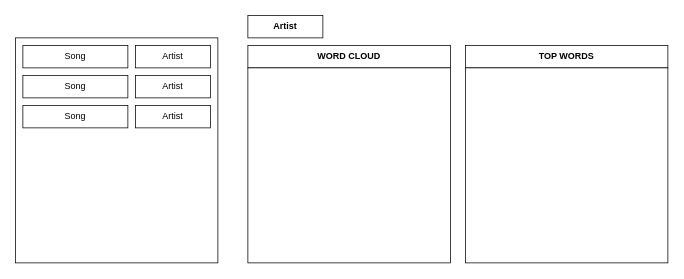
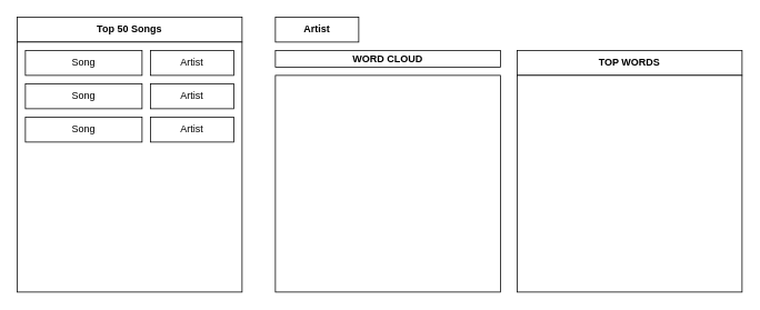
  <mxCell id="0" />
  <mxCell id="1" parent="0" />
+ <mxCell id="2" value="Top 50 Songs" style="rounded=0;whiteSpace=wrap;html=1;fontStyle=1" vertex="1" parent="1"><mxGeometry x="20" y="20" width="270" height="30" as="geometry" /></mxCell>
  <mxCell id="3" value="" style="rounded=0;whiteSpace=wrap;html=1;" vertex="1" parent="1"><mxGeometry x="20" y="50" width="270" height="300" as="geometry" /></mxCell>
  <mxCell id="4" value="Song" style="rounded=0;whiteSpace=wrap;html=1;" vertex="1" parent="1"><mxGeometry x="30" y="60" width="140" height="30" as="geometry" /></mxCell>
  <mxCell id="5" value="Artist" style="rounded=0;whiteSpace=wrap;html=1;" vertex="1" parent="1"><mxGeometry x="180" y="60" width="100" height="30" as="geometry" /></mxCell>
  <mxCell id="6" value="Song" style="rounded=0;whiteSpace=wrap;html=1;" vertex="1" parent="1"><mxGeometry x="30" y="100" width="140" height="30" as="geometry" /></mxCell>
  <mxCell id="7" value="Artist" style="rounded=0;whiteSpace=wrap;html=1;" vertex="1" parent="1"><mxGeometry x="180" y="100" width="100" height="30" as="geometry" /></mxCell>
  <mxCell id="8" value="Song" style="rounded=0;whiteSpace=wrap;html=1;" vertex="1" parent="1"><mxGeometry x="30" y="140" width="140" height="30" as="geometry" /></mxCell>
  <mxCell id="9" value="Artist" style="rounded=0;whiteSpace=wrap;html=1;" vertex="1" parent="1"><mxGeometry x="180" y="140" width="100" height="30" as="geometry" /></mxCell>
  <mxCell id="10" value="Artist" style="rounded=0;whiteSpace=wrap;html=1;fontStyle=1" vertex="1" parent="1"><mxGeometry x="330" y="20" width="100" height="30" as="geometry" /></mxCell>
- <mxCell id="11" value="WORD CLOUD" style="rounded=0;whiteSpace=wrap;html=1;fontStyle=1" vertex="1" parent="1"><mxGeometry x="330" y="60" width="270" height="30" as="geometry" /></mxCell>
+ <mxCell id="11" value="WORD CLOUD" style="rounded=0;whiteSpace=wrap;html=1;fontStyle=1" vertex="1" parent="1"><mxGeometry x="330" y="60" width="270" height="20" as="geometry" /></mxCell>
  <mxCell id="12" value="" style="rounded=0;whiteSpace=wrap;html=1;" vertex="1" parent="1"><mxGeometry x="330" y="90" width="270" height="260" as="geometry" /></mxCell>
  <mxCell id="13" value="TOP WORDS" style="rounded=0;whiteSpace=wrap;html=1;fontStyle=1" vertex="1" parent="1"><mxGeometry x="620" y="60" width="270" height="30" as="geometry" /></mxCell>
  <mxCell id="14" value="" style="rounded=0;whiteSpace=wrap;html=1;" vertex="1" parent="1"><mxGeometry x="620" y="90" width="270" height="260" as="geometry" /></mxCell>
